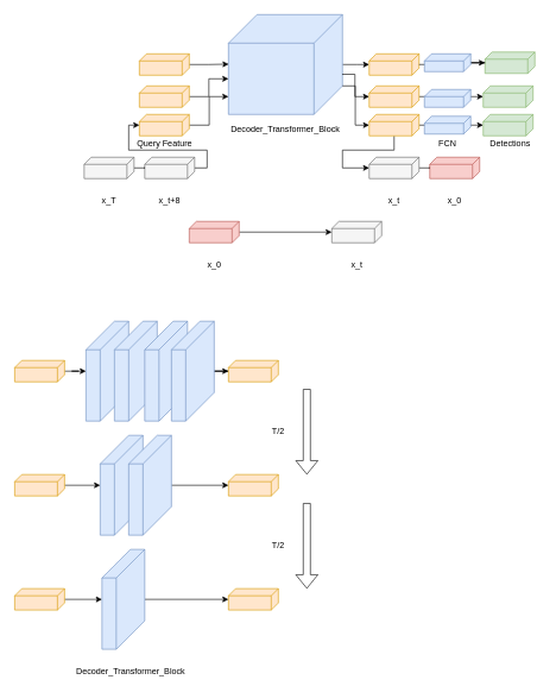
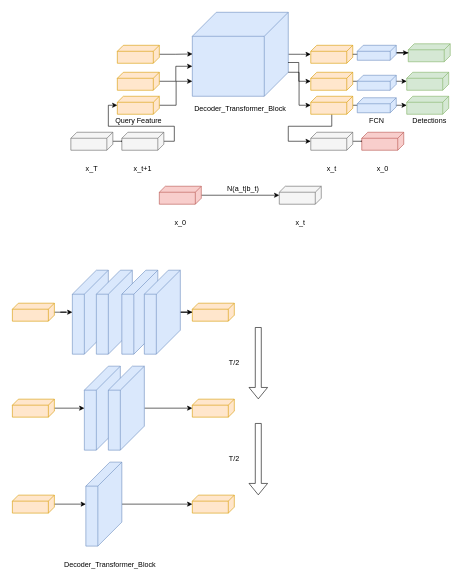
  <mxCell id="0" />
  <mxCell id="1" parent="0" />
- <mxCell id="2" value="x_t+8" style="text;html=1;strokeColor=none;fillColor=none;align=center;verticalAlign=middle;whiteSpace=wrap;rounded=0;" parent="1" vertex="1"><mxGeometry x="195" y="280" width="85" as="geometry" /></mxCell>
+ <mxCell id="2" value="x_t+1" style="text;html=1;strokeColor=none;fillColor=none;align=center;verticalAlign=middle;whiteSpace=wrap;rounded=0;" parent="1" vertex="1"><mxGeometry x="195" y="280" width="85" as="geometry" /></mxCell>
  <mxCell id="3" style="edgeStyle=orthogonalEdgeStyle;rounded=0;orthogonalLoop=1;jettySize=auto;html=1;" parent="1" source="4" edge="1"><mxGeometry relative="1" as="geometry"><mxPoint x="200" y="235" as="targetPoint" /></mxGeometry></mxCell>
  <mxCell id="4" value="" style="shape=cube;whiteSpace=wrap;html=1;boundedLbl=1;backgroundOutline=1;darkOpacity=0;darkOpacity2=0;size=10;flipH=1;fillColor=#f5f5f5;strokeColor=#666666;fontColor=#333333;" parent="1" vertex="1"><mxGeometry x="117.5" y="220" width="70" height="30" as="geometry" /></mxCell>
  <mxCell id="5" value="x_T" style="text;html=1;strokeColor=none;fillColor=none;align=center;verticalAlign=middle;whiteSpace=wrap;rounded=0;" parent="1" vertex="1"><mxGeometry x="110" y="280" width="85" as="geometry" /></mxCell>
  <mxCell id="6" value="x_0" style="text;html=1;strokeColor=none;fillColor=none;align=center;verticalAlign=middle;whiteSpace=wrap;rounded=0;" parent="1" vertex="1"><mxGeometry x="257.5" y="370" width="85" as="geometry" /></mxCell>
  <mxCell id="7" value="x_t" style="text;html=1;strokeColor=none;fillColor=none;align=center;verticalAlign=middle;whiteSpace=wrap;rounded=0;" parent="1" vertex="1"><mxGeometry x="457.5" y="370" width="85" as="geometry" /></mxCell>
  <mxCell id="8" style="edgeStyle=orthogonalEdgeStyle;rounded=0;orthogonalLoop=1;jettySize=auto;html=1;" edge="1" parent="1" source="9"><mxGeometry relative="1" as="geometry"><mxPoint x="517.5" y="90" as="targetPoint" /></mxGeometry></mxCell>
  <mxCell id="9" value="" style="shape=cube;whiteSpace=wrap;html=1;boundedLbl=1;backgroundOutline=1;darkOpacity=0;darkOpacity2=0;size=40;flipH=1;fillColor=#dae8fc;strokeColor=#6c8ebf;" parent="1" vertex="1"><mxGeometry x="320" y="20" width="160" height="140" as="geometry" /></mxCell>
  <mxCell id="10" value="Decoder_Transformer_Block" style="text;html=1;strokeColor=none;fillColor=none;align=center;verticalAlign=middle;whiteSpace=wrap;rounded=0;" parent="1" vertex="1"><mxGeometry x="380" y="180" width="40" as="geometry" /></mxCell>
  <mxCell id="11" style="edgeStyle=orthogonalEdgeStyle;rounded=0;orthogonalLoop=1;jettySize=auto;html=1;" edge="1" parent="1" source="12" target="28"><mxGeometry relative="1" as="geometry"><Array as="points"><mxPoint x="290" y="235" /><mxPoint x="290" y="210" /><mxPoint x="180" y="210" /><mxPoint x="180" y="175" /></Array></mxGeometry></mxCell>
  <mxCell id="12" value="" style="shape=cube;whiteSpace=wrap;html=1;boundedLbl=1;backgroundOutline=1;darkOpacity=0;darkOpacity2=0;size=10;flipH=1;fillColor=#f5f5f5;strokeColor=#666666;fontColor=#333333;" parent="1" vertex="1"><mxGeometry x="202.5" y="220" width="70" height="30" as="geometry" /></mxCell>
  <mxCell id="13" value="x_0" style="text;html=1;strokeColor=none;fillColor=none;align=center;verticalAlign=middle;whiteSpace=wrap;rounded=0;" parent="1" vertex="1"><mxGeometry x="595" y="280" width="85" as="geometry" /></mxCell>
  <mxCell id="14" style="edgeStyle=orthogonalEdgeStyle;rounded=0;orthogonalLoop=1;jettySize=auto;html=1;" parent="1" source="15" edge="1"><mxGeometry relative="1" as="geometry"><mxPoint x="600" y="235" as="targetPoint" /></mxGeometry></mxCell>
  <mxCell id="15" value="" style="shape=cube;whiteSpace=wrap;html=1;boundedLbl=1;backgroundOutline=1;darkOpacity=0;darkOpacity2=0;size=10;flipH=1;fillColor=#f5f5f5;strokeColor=#666666;fontColor=#333333;" parent="1" vertex="1"><mxGeometry x="517.5" y="220" width="70" height="30" as="geometry" /></mxCell>
  <mxCell id="16" value="x_t" style="text;html=1;strokeColor=none;fillColor=none;align=center;verticalAlign=middle;whiteSpace=wrap;rounded=0;" parent="1" vertex="1"><mxGeometry x="510" y="280" width="85" as="geometry" /></mxCell>
  <mxCell id="17" value="" style="shape=cube;whiteSpace=wrap;html=1;boundedLbl=1;backgroundOutline=1;darkOpacity=0;darkOpacity2=0;size=10;flipH=1;fillColor=#f8cecc;strokeColor=#b85450;" parent="1" vertex="1"><mxGeometry x="602.5" y="220" width="70" height="30" as="geometry" /></mxCell>
  <mxCell id="18" value="" style="shape=cube;whiteSpace=wrap;html=1;boundedLbl=1;backgroundOutline=1;darkOpacity=0;darkOpacity2=0;size=10;flipH=1;fillColor=#d5e8d4;strokeColor=#82b366;" parent="1" vertex="1"><mxGeometry x="677.5" y="160" width="70" height="30" as="geometry" /></mxCell>
  <mxCell id="19" value="" style="shape=cube;whiteSpace=wrap;html=1;boundedLbl=1;backgroundOutline=1;darkOpacity=0;darkOpacity2=0;size=10;flipH=1;fillColor=#d5e8d4;strokeColor=#82b366;" parent="1" vertex="1"><mxGeometry x="677.5" y="120" width="70" height="30" as="geometry" /></mxCell>
  <mxCell id="20" value="" style="shape=cube;whiteSpace=wrap;html=1;boundedLbl=1;backgroundOutline=1;darkOpacity=0;darkOpacity2=0;size=10;flipH=1;fillColor=#d5e8d4;strokeColor=#82b366;" parent="1" vertex="1"><mxGeometry x="680" y="72.5" width="70" height="30" as="geometry" /></mxCell>
  <mxCell id="21" value="Detections" style="text;html=1;strokeColor=none;fillColor=none;align=center;verticalAlign=middle;whiteSpace=wrap;rounded=0;" parent="1" vertex="1"><mxGeometry x="672.5" y="200" width="85" as="geometry" /></mxCell>
  <mxCell id="22" style="edgeStyle=orthogonalEdgeStyle;rounded=0;orthogonalLoop=1;jettySize=auto;html=1;entryX=0.998;entryY=0.496;entryDx=0;entryDy=0;entryPerimeter=0;" edge="1" parent="1" source="23" target="9"><mxGeometry relative="1" as="geometry" /></mxCell>
  <mxCell id="23" value="" style="shape=cube;whiteSpace=wrap;html=1;boundedLbl=1;backgroundOutline=1;darkOpacity=0;darkOpacity2=0;size=10;flipH=1;fillColor=#ffe6cc;strokeColor=#d79b00;" vertex="1" parent="1"><mxGeometry x="195" y="75" width="70" height="30" as="geometry" /></mxCell>
  <mxCell id="24" value="Query Feature" style="text;html=1;strokeColor=none;fillColor=none;align=center;verticalAlign=middle;whiteSpace=wrap;rounded=0;" vertex="1" parent="1"><mxGeometry x="187.5" y="200" width="85" as="geometry" /></mxCell>
  <mxCell id="25" style="edgeStyle=orthogonalEdgeStyle;rounded=0;orthogonalLoop=1;jettySize=auto;html=1;entryX=0;entryY=0;entryDx=160;entryDy=90;entryPerimeter=0;" edge="1" parent="1" source="26" target="9"><mxGeometry relative="1" as="geometry" /></mxCell>
  <mxCell id="26" value="" style="shape=cube;whiteSpace=wrap;html=1;boundedLbl=1;backgroundOutline=1;darkOpacity=0;darkOpacity2=0;size=10;flipH=1;fillColor=#ffe6cc;strokeColor=#d79b00;" vertex="1" parent="1"><mxGeometry x="195" y="120" width="70" height="30" as="geometry" /></mxCell>
  <mxCell id="27" style="edgeStyle=orthogonalEdgeStyle;rounded=0;orthogonalLoop=1;jettySize=auto;html=1;" edge="1" parent="1" source="28"><mxGeometry relative="1" as="geometry"><mxPoint x="320" y="135" as="targetPoint" /><Array as="points"><mxPoint x="293" y="175" /><mxPoint x="293" y="135" /></Array></mxGeometry></mxCell>
  <mxCell id="28" value="" style="shape=cube;whiteSpace=wrap;html=1;boundedLbl=1;backgroundOutline=1;darkOpacity=0;darkOpacity2=0;size=10;flipH=1;fillColor=#ffe6cc;strokeColor=#d79b00;" vertex="1" parent="1"><mxGeometry x="195" y="160" width="70" height="30" as="geometry" /></mxCell>
  <mxCell id="29" style="edgeStyle=orthogonalEdgeStyle;rounded=0;orthogonalLoop=1;jettySize=auto;html=1;" edge="1" parent="1" source="30" target="31"><mxGeometry relative="1" as="geometry" /></mxCell>
  <mxCell id="30" value="" style="shape=cube;whiteSpace=wrap;html=1;boundedLbl=1;backgroundOutline=1;darkOpacity=0;darkOpacity2=0;size=10;flipH=1;fillColor=#f8cecc;strokeColor=#b85450;" vertex="1" parent="1"><mxGeometry x="265" y="310" width="70" height="30" as="geometry" /></mxCell>
  <mxCell id="31" value="" style="shape=cube;whiteSpace=wrap;html=1;boundedLbl=1;backgroundOutline=1;darkOpacity=0;darkOpacity2=0;size=10;flipH=1;fillColor=#f5f5f5;strokeColor=#666666;fontColor=#333333;" vertex="1" parent="1"><mxGeometry x="465" y="310" width="70" height="30" as="geometry" /></mxCell>
  <mxCell id="32" style="edgeStyle=orthogonalEdgeStyle;rounded=0;orthogonalLoop=1;jettySize=auto;html=1;" edge="1" parent="1" source="43" target="20"><mxGeometry relative="1" as="geometry" /></mxCell>
  <mxCell id="33" value="" style="shape=cube;whiteSpace=wrap;html=1;boundedLbl=1;backgroundOutline=1;darkOpacity=0;darkOpacity2=0;size=10;flipH=1;fillColor=#ffe6cc;strokeColor=#d79b00;" vertex="1" parent="1"><mxGeometry x="517.5" y="75" width="70" height="30" as="geometry" /></mxCell>
  <mxCell id="34" style="edgeStyle=orthogonalEdgeStyle;rounded=0;orthogonalLoop=1;jettySize=auto;html=1;entryX=0.003;entryY=0.598;entryDx=0;entryDy=0;entryPerimeter=0;startArrow=classic;startFill=1;endArrow=none;endFill=0;" edge="1" parent="1" source="36" target="9"><mxGeometry relative="1" as="geometry" /></mxCell>
  <mxCell id="35" style="edgeStyle=orthogonalEdgeStyle;rounded=0;orthogonalLoop=1;jettySize=auto;html=1;" edge="1" parent="1" source="36" target="19"><mxGeometry relative="1" as="geometry" /></mxCell>
  <mxCell id="36" value="" style="shape=cube;whiteSpace=wrap;html=1;boundedLbl=1;backgroundOutline=1;darkOpacity=0;darkOpacity2=0;size=10;flipH=1;fillColor=#ffe6cc;strokeColor=#d79b00;" vertex="1" parent="1"><mxGeometry x="517.5" y="120" width="70" height="30" as="geometry" /></mxCell>
  <mxCell id="37" style="edgeStyle=orthogonalEdgeStyle;rounded=0;orthogonalLoop=1;jettySize=auto;html=1;entryX=0;entryY=0;entryDx=0;entryDy=100;entryPerimeter=0;startArrow=classic;startFill=1;endArrow=none;endFill=0;" edge="1" parent="1" source="40" target="9"><mxGeometry relative="1" as="geometry"><Array as="points"><mxPoint x="498" y="175" /><mxPoint x="498" y="120" /></Array></mxGeometry></mxCell>
  <mxCell id="38" style="edgeStyle=orthogonalEdgeStyle;rounded=0;orthogonalLoop=1;jettySize=auto;html=1;" edge="1" parent="1" source="40" target="18"><mxGeometry relative="1" as="geometry" /></mxCell>
  <mxCell id="39" style="edgeStyle=orthogonalEdgeStyle;rounded=0;orthogonalLoop=1;jettySize=auto;html=1;" edge="1" parent="1" source="40" target="15"><mxGeometry relative="1" as="geometry"><Array as="points"><mxPoint x="552" y="210" /><mxPoint x="480" y="210" /><mxPoint x="480" y="235" /></Array></mxGeometry></mxCell>
  <mxCell id="40" value="" style="shape=cube;whiteSpace=wrap;html=1;boundedLbl=1;backgroundOutline=1;darkOpacity=0;darkOpacity2=0;size=10;flipH=1;fillColor=#ffe6cc;strokeColor=#d79b00;" vertex="1" parent="1"><mxGeometry x="517.5" y="160" width="70" height="30" as="geometry" /></mxCell>
  <mxCell id="41" value="FCN" style="text;html=1;strokeColor=none;fillColor=none;align=center;verticalAlign=middle;whiteSpace=wrap;rounded=0;" vertex="1" parent="1"><mxGeometry x="585" y="200" width="85" as="geometry" /></mxCell>
  <mxCell id="42" value="" style="edgeStyle=orthogonalEdgeStyle;rounded=0;orthogonalLoop=1;jettySize=auto;html=1;" edge="1" parent="1" source="33" target="43"><mxGeometry relative="1" as="geometry"><mxPoint x="588" y="90" as="sourcePoint" /><mxPoint x="678" y="90" as="targetPoint" /></mxGeometry></mxCell>
  <mxCell id="43" value="" style="shape=cube;whiteSpace=wrap;html=1;boundedLbl=1;backgroundOutline=1;darkOpacity=0;darkOpacity2=0;size=10;flipH=1;fillColor=#dae8fc;strokeColor=#6c8ebf;" vertex="1" parent="1"><mxGeometry x="595" y="75" width="65" height="25" as="geometry" /></mxCell>
  <mxCell id="44" value="" style="shape=cube;whiteSpace=wrap;html=1;boundedLbl=1;backgroundOutline=1;darkOpacity=0;darkOpacity2=0;size=10;flipH=1;fillColor=#dae8fc;strokeColor=#6c8ebf;" vertex="1" parent="1"><mxGeometry x="595" y="125" width="65" height="25" as="geometry" /></mxCell>
  <mxCell id="45" value="" style="shape=cube;whiteSpace=wrap;html=1;boundedLbl=1;backgroundOutline=1;darkOpacity=0;darkOpacity2=0;size=10;flipH=1;fillColor=#dae8fc;strokeColor=#6c8ebf;" vertex="1" parent="1"><mxGeometry x="595" y="162.5" width="65" height="25" as="geometry" /></mxCell>
+ <mxCell id="46" value="N(a_t|b_t)" style="text;html=1;strokeColor=none;fillColor=none;align=center;verticalAlign=middle;whiteSpace=wrap;rounded=0;" vertex="1" parent="1"><mxGeometry x="345" y="300" width="120" height="30" as="geometry" /></mxCell>
  <mxCell id="47" value="" style="shape=cube;whiteSpace=wrap;html=1;boundedLbl=1;backgroundOutline=1;darkOpacity=0;darkOpacity2=0;size=40;flipH=1;fillColor=#dae8fc;strokeColor=#6c8ebf;" vertex="1" parent="1"><mxGeometry x="120" y="450" width="60" height="140" as="geometry" /></mxCell>
  <mxCell id="48" value="" style="shape=cube;whiteSpace=wrap;html=1;boundedLbl=1;backgroundOutline=1;darkOpacity=0;darkOpacity2=0;size=40;flipH=1;fillColor=#dae8fc;strokeColor=#6c8ebf;" vertex="1" parent="1"><mxGeometry x="160" y="450" width="60" height="140" as="geometry" /></mxCell>
  <mxCell id="49" value="" style="shape=cube;whiteSpace=wrap;html=1;boundedLbl=1;backgroundOutline=1;darkOpacity=0;darkOpacity2=0;size=40;flipH=1;fillColor=#dae8fc;strokeColor=#6c8ebf;" vertex="1" parent="1"><mxGeometry x="202.5" y="450" width="60" height="140" as="geometry" /></mxCell>
  <mxCell id="50" style="edgeStyle=orthogonalEdgeStyle;rounded=0;orthogonalLoop=1;jettySize=auto;html=1;" edge="1" parent="1" source="51" target="60"><mxGeometry relative="1" as="geometry" /></mxCell>
  <mxCell id="51" value="" style="shape=cube;whiteSpace=wrap;html=1;boundedLbl=1;backgroundOutline=1;darkOpacity=0;darkOpacity2=0;size=40;flipH=1;fillColor=#dae8fc;strokeColor=#6c8ebf;" vertex="1" parent="1"><mxGeometry x="240" y="450" width="60" height="140" as="geometry" /></mxCell>
  <mxCell id="52" value="" style="shape=cube;whiteSpace=wrap;html=1;boundedLbl=1;backgroundOutline=1;darkOpacity=0;darkOpacity2=0;size=40;flipH=1;fillColor=#dae8fc;strokeColor=#6c8ebf;" vertex="1" parent="1"><mxGeometry x="140" y="610" width="60" height="140" as="geometry" /></mxCell>
  <mxCell id="53" style="edgeStyle=orthogonalEdgeStyle;rounded=0;orthogonalLoop=1;jettySize=auto;html=1;" edge="1" parent="1" source="54" target="63"><mxGeometry relative="1" as="geometry" /></mxCell>
  <mxCell id="54" value="" style="shape=cube;whiteSpace=wrap;html=1;boundedLbl=1;backgroundOutline=1;darkOpacity=0;darkOpacity2=0;size=40;flipH=1;fillColor=#dae8fc;strokeColor=#6c8ebf;" vertex="1" parent="1"><mxGeometry x="180" y="610" width="60" height="140" as="geometry" /></mxCell>
  <mxCell id="55" style="edgeStyle=orthogonalEdgeStyle;rounded=0;orthogonalLoop=1;jettySize=auto;html=1;" edge="1" parent="1" source="56" target="66"><mxGeometry relative="1" as="geometry" /></mxCell>
  <mxCell id="56" value="" style="shape=cube;whiteSpace=wrap;html=1;boundedLbl=1;backgroundOutline=1;darkOpacity=0;darkOpacity2=0;size=40;flipH=1;fillColor=#dae8fc;strokeColor=#6c8ebf;" vertex="1" parent="1"><mxGeometry x="142.5" y="770" width="60" height="140" as="geometry" /></mxCell>
  <mxCell id="57" value="Decoder_Transformer_Block" style="text;html=1;strokeColor=none;fillColor=none;align=center;verticalAlign=middle;whiteSpace=wrap;rounded=0;" vertex="1" parent="1"><mxGeometry x="162.5" y="940" width="40" as="geometry" /></mxCell>
  <mxCell id="58" style="edgeStyle=orthogonalEdgeStyle;rounded=0;orthogonalLoop=1;jettySize=auto;html=1;" edge="1" parent="1" source="59" target="47"><mxGeometry relative="1" as="geometry" /></mxCell>
  <mxCell id="59" value="" style="shape=cube;whiteSpace=wrap;html=1;boundedLbl=1;backgroundOutline=1;darkOpacity=0;darkOpacity2=0;size=10;flipH=1;fillColor=#ffe6cc;strokeColor=#d79b00;" vertex="1" parent="1"><mxGeometry x="20" y="505" width="70" height="30" as="geometry" /></mxCell>
  <mxCell id="60" value="" style="shape=cube;whiteSpace=wrap;html=1;boundedLbl=1;backgroundOutline=1;darkOpacity=0;darkOpacity2=0;size=10;flipH=1;fillColor=#ffe6cc;strokeColor=#d79b00;" vertex="1" parent="1"><mxGeometry x="320" y="505" width="70" height="30" as="geometry" /></mxCell>
  <mxCell id="61" style="edgeStyle=orthogonalEdgeStyle;rounded=0;orthogonalLoop=1;jettySize=auto;html=1;" edge="1" parent="1" source="62" target="52"><mxGeometry relative="1" as="geometry" /></mxCell>
  <mxCell id="62" value="" style="shape=cube;whiteSpace=wrap;html=1;boundedLbl=1;backgroundOutline=1;darkOpacity=0;darkOpacity2=0;size=10;flipH=1;fillColor=#ffe6cc;strokeColor=#d79b00;" vertex="1" parent="1"><mxGeometry x="20" y="665" width="70" height="30" as="geometry" /></mxCell>
  <mxCell id="63" value="" style="shape=cube;whiteSpace=wrap;html=1;boundedLbl=1;backgroundOutline=1;darkOpacity=0;darkOpacity2=0;size=10;flipH=1;fillColor=#ffe6cc;strokeColor=#d79b00;" vertex="1" parent="1"><mxGeometry x="320" y="665" width="70" height="30" as="geometry" /></mxCell>
  <mxCell id="64" style="edgeStyle=orthogonalEdgeStyle;rounded=0;orthogonalLoop=1;jettySize=auto;html=1;" edge="1" parent="1" source="65" target="56"><mxGeometry relative="1" as="geometry" /></mxCell>
  <mxCell id="65" value="" style="shape=cube;whiteSpace=wrap;html=1;boundedLbl=1;backgroundOutline=1;darkOpacity=0;darkOpacity2=0;size=10;flipH=1;fillColor=#ffe6cc;strokeColor=#d79b00;" vertex="1" parent="1"><mxGeometry x="20" y="825" width="70" height="30" as="geometry" /></mxCell>
  <mxCell id="66" value="" style="shape=cube;whiteSpace=wrap;html=1;boundedLbl=1;backgroundOutline=1;darkOpacity=0;darkOpacity2=0;size=10;flipH=1;fillColor=#ffe6cc;strokeColor=#d79b00;" vertex="1" parent="1"><mxGeometry x="320" y="825" width="70" height="30" as="geometry" /></mxCell>
  <mxCell id="67" value="" style="shape=flexArrow;endArrow=classic;html=1;rounded=0;" edge="1" parent="1"><mxGeometry width="50" height="50" relative="1" as="geometry"><mxPoint x="430" y="545" as="sourcePoint" /><mxPoint x="430" y="665" as="targetPoint" /></mxGeometry></mxCell>
  <mxCell id="68" value="T/2" style="text;html=1;strokeColor=none;fillColor=none;align=center;verticalAlign=middle;whiteSpace=wrap;rounded=0;" vertex="1" parent="1"><mxGeometry x="360" y="590" width="60" height="30" as="geometry" /></mxCell>
  <mxCell id="69" value="" style="shape=flexArrow;endArrow=classic;html=1;rounded=0;" edge="1" parent="1"><mxGeometry width="50" height="50" relative="1" as="geometry"><mxPoint x="430" y="705" as="sourcePoint" /><mxPoint x="430" y="825" as="targetPoint" /></mxGeometry></mxCell>
  <mxCell id="70" value="T/2" style="text;html=1;strokeColor=none;fillColor=none;align=center;verticalAlign=middle;whiteSpace=wrap;rounded=0;" vertex="1" parent="1"><mxGeometry x="360" y="750" width="60" height="30" as="geometry" /></mxCell>
